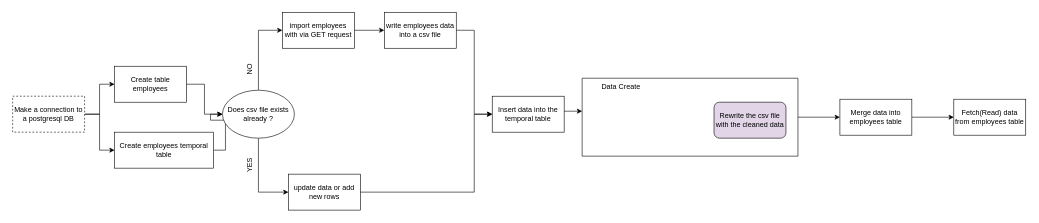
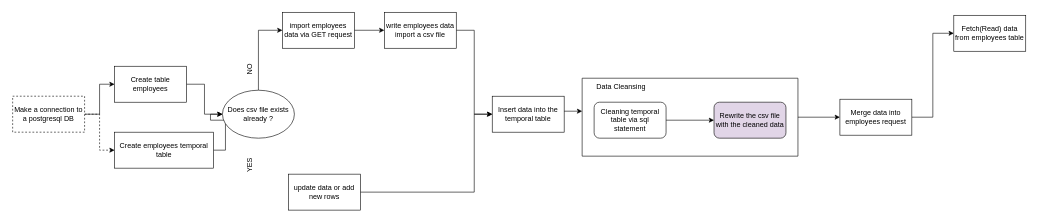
  <mxCell id="0" />
  <mxCell id="1" parent="0" />
  <mxCell id="2" style="edgeStyle=orthogonalEdgeStyle;rounded=0;orthogonalLoop=1;jettySize=auto;html=1;exitX=1;exitY=0.5;exitDx=0;exitDy=0;labelBackgroundColor=none;fontColor=default;" edge="1" parent="1" source="3" target="15"><mxGeometry relative="1" as="geometry" /></mxCell>
  <mxCell id="3" value="Create table employees" style="rounded=0;whiteSpace=wrap;html=1;labelBackgroundColor=none;" vertex="1" parent="1"><mxGeometry x="190" y="110" width="120" height="60" as="geometry" /></mxCell>
  <mxCell id="4" style="edgeStyle=orthogonalEdgeStyle;rounded=0;orthogonalLoop=1;jettySize=auto;html=1;exitX=1;exitY=0.5;exitDx=0;exitDy=0;entryX=0;entryY=0.5;entryDx=0;entryDy=0;labelBackgroundColor=none;fontColor=default;" edge="1" parent="1" source="5" target="15"><mxGeometry relative="1" as="geometry" /></mxCell>
  <mxCell id="5" value="Create employees temporal table" style="rounded=0;whiteSpace=wrap;html=1;labelBackgroundColor=none;" vertex="1" parent="1"><mxGeometry x="190" y="220" width="165" height="60" as="geometry" /></mxCell>
  <mxCell id="6" style="edgeStyle=orthogonalEdgeStyle;rounded=0;orthogonalLoop=1;jettySize=auto;html=1;entryX=0;entryY=0.5;entryDx=0;entryDy=0;labelBackgroundColor=none;fontColor=default;" edge="1" parent="1" source="8" target="3"><mxGeometry relative="1" as="geometry" /></mxCell>
- <mxCell id="7" style="edgeStyle=orthogonalEdgeStyle;rounded=0;orthogonalLoop=1;jettySize=auto;html=1;exitX=1;exitY=0.5;exitDx=0;exitDy=0;entryX=0;entryY=0.5;entryDx=0;entryDy=0;labelBackgroundColor=none;fontColor=default;" edge="1" parent="1" source="8" target="5"><mxGeometry relative="1" as="geometry" /></mxCell>
+ <mxCell id="7" style="edgeStyle=orthogonalEdgeStyle;rounded=0;orthogonalLoop=1;jettySize=auto;html=1;exitX=1;exitY=0.5;exitDx=0;exitDy=0;entryX=0;entryY=0.5;entryDx=0;entryDy=0;labelBackgroundColor=none;fontColor=default;dashed=1;" edge="1" parent="1" source="8" target="5"><mxGeometry relative="1" as="geometry" /></mxCell>
  <mxCell id="8" value="Make a connection to a postgresql DB" style="rounded=0;whiteSpace=wrap;html=1;labelBackgroundColor=none;dashed=1;" vertex="1" parent="1"><mxGeometry x="20" y="160" width="120" height="60" as="geometry" /></mxCell>
  <mxCell id="9" style="edgeStyle=orthogonalEdgeStyle;rounded=0;orthogonalLoop=1;jettySize=auto;html=1;exitX=1;exitY=0.5;exitDx=0;exitDy=0;entryX=0;entryY=0.5;entryDx=0;entryDy=0;" edge="1" parent="1" source="10" target="21"><mxGeometry relative="1" as="geometry"><mxPoint x="800" y="185" as="targetPoint" /><Array as="points"><mxPoint x="790" y="50" /><mxPoint x="790" y="190" /></Array></mxGeometry></mxCell>
- <mxCell id="10" value="write employees data into a csv file" style="rounded=0;whiteSpace=wrap;html=1;labelBackgroundColor=none;" vertex="1" parent="1"><mxGeometry x="640" y="20" width="120" height="60" as="geometry" /></mxCell>
+ <mxCell id="10" value="write employees data import a csv file" style="rounded=0;whiteSpace=wrap;html=1;labelBackgroundColor=none;" vertex="1" parent="1"><mxGeometry x="640" y="20" width="120" height="60" as="geometry" /></mxCell>
  <mxCell id="11" style="edgeStyle=orthogonalEdgeStyle;rounded=0;orthogonalLoop=1;jettySize=auto;html=1;exitX=1;exitY=0.5;exitDx=0;exitDy=0;entryX=0;entryY=0.5;entryDx=0;entryDy=0;labelBackgroundColor=none;fontColor=default;" edge="1" parent="1" source="12" target="10"><mxGeometry relative="1" as="geometry" /></mxCell>
- <mxCell id="12" value="import employees with via GET request" style="rounded=0;whiteSpace=wrap;html=1;labelBackgroundColor=none;" vertex="1" parent="1"><mxGeometry x="470" y="20" width="120" height="60" as="geometry" /></mxCell>
- <mxCell id="13" style="edgeStyle=orthogonalEdgeStyle;rounded=0;orthogonalLoop=1;jettySize=auto;html=1;entryX=0;entryY=0.5;entryDx=0;entryDy=0;labelBackgroundColor=none;fontColor=default;" edge="1" parent="1" source="15" target="19"><mxGeometry relative="1" as="geometry"><mxPoint x="430" y="320" as="targetPoint" /></mxGeometry></mxCell>
+ <mxCell id="12" value="import employees data via GET request" style="rounded=0;whiteSpace=wrap;html=1;labelBackgroundColor=none;" vertex="1" parent="1"><mxGeometry x="470" y="20" width="120" height="60" as="geometry" /></mxCell>
  <mxCell id="14" style="edgeStyle=orthogonalEdgeStyle;rounded=0;orthogonalLoop=1;jettySize=auto;html=1;exitX=0.5;exitY=0;exitDx=0;exitDy=0;entryX=0;entryY=0.5;entryDx=0;entryDy=0;labelBackgroundColor=none;fontColor=default;" edge="1" parent="1" source="15" target="12"><mxGeometry relative="1" as="geometry" /></mxCell>
  <mxCell id="15" value="Does csv file exists already ?" style="ellipse;whiteSpace=wrap;html=1;labelBackgroundColor=none;rounded=0;" vertex="1" parent="1"><mxGeometry x="370" y="150" width="120" height="80" as="geometry" /></mxCell>
  <mxCell id="16" value="ON" style="text;html=1;strokeColor=none;fillColor=none;align=center;verticalAlign=middle;whiteSpace=wrap;rounded=0;rotation=90;labelBackgroundColor=none;" vertex="1" parent="1"><mxGeometry x="385" y="100" width="60" height="30" as="geometry" /></mxCell>
  <mxCell id="17" value="YES" style="text;html=1;strokeColor=none;fillColor=none;align=center;verticalAlign=middle;whiteSpace=wrap;rounded=0;rotation=270;labelBackgroundColor=none;" vertex="1" parent="1"><mxGeometry x="385" y="260" width="60" height="30" as="geometry" /></mxCell>
  <mxCell id="18" style="edgeStyle=orthogonalEdgeStyle;rounded=0;orthogonalLoop=1;jettySize=auto;html=1;exitX=1;exitY=0.5;exitDx=0;exitDy=0;entryX=0;entryY=0.5;entryDx=0;entryDy=0;" edge="1" parent="1" source="19" target="21"><mxGeometry relative="1" as="geometry"><mxPoint x="800" y="185" as="targetPoint" /><Array as="points"><mxPoint x="790" y="320" /><mxPoint x="790" y="190" /></Array></mxGeometry></mxCell>
  <mxCell id="19" value="update data or add new rows" style="rounded=0;whiteSpace=wrap;html=1;labelBackgroundColor=none;" vertex="1" parent="1"><mxGeometry x="480" y="290" width="120" height="60" as="geometry" /></mxCell>
  <mxCell id="20" style="edgeStyle=orthogonalEdgeStyle;rounded=0;orthogonalLoop=1;jettySize=auto;html=1;exitX=1;exitY=0.5;exitDx=0;exitDy=0;entryX=0;entryY=0.5;entryDx=0;entryDy=0;" edge="1" parent="1"><mxGeometry relative="1" as="geometry"><mxPoint x="920" y="185" as="sourcePoint" /><mxPoint x="970" y="185" as="targetPoint" /></mxGeometry></mxCell>
  <mxCell id="21" value="Insert data into the temporal table" style="rounded=0;whiteSpace=wrap;html=1;" vertex="1" parent="1"><mxGeometry x="820" y="160" width="120" height="60" as="geometry" /></mxCell>
  <mxCell id="22" style="edgeStyle=orthogonalEdgeStyle;rounded=0;orthogonalLoop=1;jettySize=auto;html=1;exitX=1;exitY=0.5;exitDx=0;exitDy=0;entryX=0;entryY=0.5;entryDx=0;entryDy=0;" edge="1" parent="1" source="23" target="29"><mxGeometry relative="1" as="geometry" /></mxCell>
  <mxCell id="23" value="" style="swimlane;startSize=0;" vertex="1" parent="1"><mxGeometry x="970" y="130" width="360" height="130" as="geometry" /></mxCell>
- <mxCell id="24" value="Data Create" style="text;html=1;strokeColor=none;fillColor=none;align=center;verticalAlign=middle;whiteSpace=wrap;rounded=0;" vertex="1" parent="23"><mxGeometry x="20" width="90" height="30" as="geometry" /></mxCell>
+ <mxCell id="24" value="Data Cleansing" style="text;html=1;strokeColor=none;fillColor=none;align=center;verticalAlign=middle;whiteSpace=wrap;rounded=0;" vertex="1" parent="23"><mxGeometry x="20" width="90" height="30" as="geometry" /></mxCell>
+ <mxCell id="25" style="edgeStyle=orthogonalEdgeStyle;rounded=0;orthogonalLoop=1;jettySize=auto;html=1;exitX=1;exitY=0.5;exitDx=0;exitDy=0;entryX=0;entryY=0.5;entryDx=0;entryDy=0;" edge="1" parent="23" source="26" target="27"><mxGeometry relative="1" as="geometry" /></mxCell>
+ <mxCell id="26" value="Cleaning temporal table via sql statement" style="rounded=1;whiteSpace=wrap;html=1;" vertex="1" parent="23"><mxGeometry x="20" y="40" width="120" height="60" as="geometry" /></mxCell>
  <mxCell id="27" value="Rewrite the csv file with the cleaned data" style="rounded=1;whiteSpace=wrap;html=1;fillColor=#e1d5e7;" vertex="1" parent="23"><mxGeometry x="220" y="40" width="120" height="60" as="geometry" /></mxCell>
  <mxCell id="28" style="edgeStyle=orthogonalEdgeStyle;rounded=0;orthogonalLoop=1;jettySize=auto;html=1;exitX=1;exitY=0.5;exitDx=0;exitDy=0;entryX=0;entryY=0.5;entryDx=0;entryDy=0;" edge="1" parent="1" source="29" target="30"><mxGeometry relative="1" as="geometry" /></mxCell>
- <mxCell id="29" value="Merge data into employees table" style="rounded=0;whiteSpace=wrap;html=1;" vertex="1" parent="1"><mxGeometry x="1400" y="165" width="120" height="60" as="geometry" /></mxCell>
- <mxCell id="30" value="Fetch(Read) data from employees table" style="rounded=0;whiteSpace=wrap;html=1;" vertex="1" parent="1"><mxGeometry x="1590" y="165" width="120" height="60" as="geometry" /></mxCell>
+ <mxCell id="29" value="Merge data into employees request" style="rounded=0;whiteSpace=wrap;html=1;" vertex="1" parent="1"><mxGeometry x="1400" y="165" width="120" height="60" as="geometry" /></mxCell>
+ <mxCell id="30" value="Fetch(Read) data from employees table" style="rounded=0;whiteSpace=wrap;html=1;" vertex="1" parent="1"><mxGeometry x="1590" y="25" width="120" height="60" as="geometry" /></mxCell>
